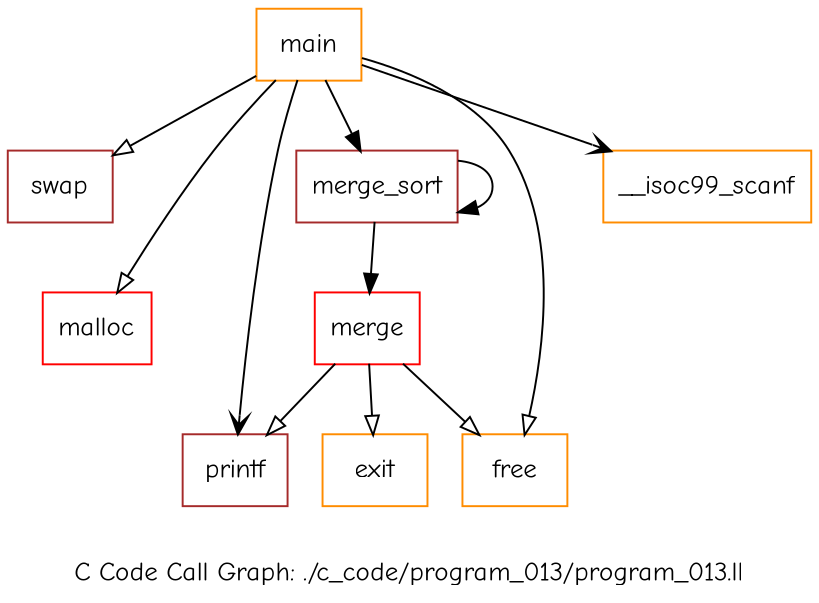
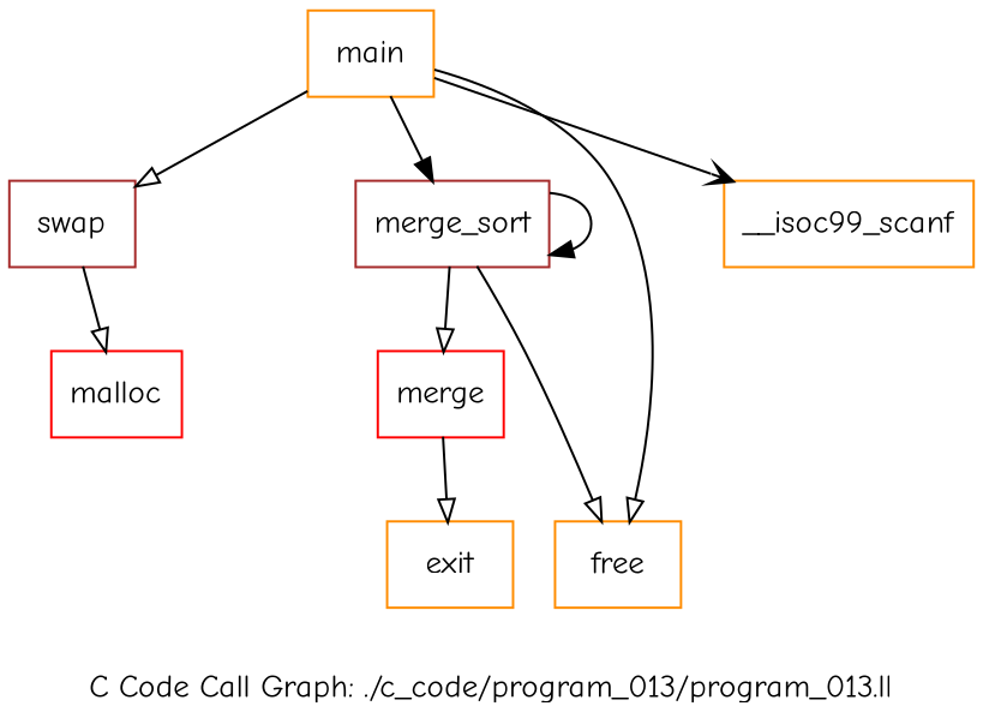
  digraph {
    fontname="Comic Neue"
    label="C Code Call Graph: ./c_code/program_013/program_013.ll"
    node [color=darkorange fontname="Comic Neue" shape=record]
    edge [arrowhead=onormal fontname="Comic Neue"]
    n1 [color=brown label="{swap}"]
    n2 [color=red label="{merge}"]
-   n3 [color=brown label="{printf}"]
    n4 [label="{exit}"]
    n5 [label="{free}"]
    n6 [color=red label="{malloc}"]
    n7 [color=brown label="{merge_sort}"]
    n8 [label="{main}"]
    n9 [label="{__isoc99_scanf}"]
-   n2 -> n3
    n2 -> n4
-   n2 -> n5
-   n7 -> n2 [arrowhead=normal]
+   n7 -> n5
+   n7 -> n2
    n7 -> n7 [arrowhead=normal]
    n8 -> n1
-   n8 -> n3 [arrowhead=vee]
    n8 -> n5
-   n8 -> n6
+   n1 -> n6
    n8 -> n7 [arrowhead=normal]
    n8 -> n9 [arrowhead=vee]
  }
